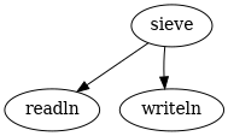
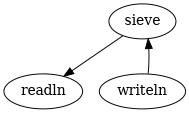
  digraph {
    sieve
    readln
    writeln
    sieve -> readln
-   sieve -> writeln
+   writeln -> sieve
  }
